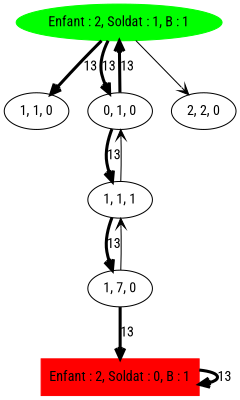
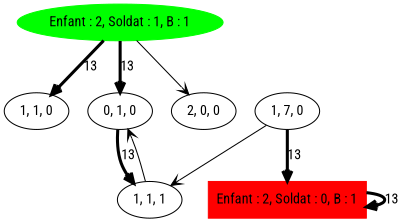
  digraph {
    fontname="Roboto Condensed"
    node [fontname="Roboto Condensed"]
    edge [arrowhead=open fontname="Roboto Condensed" penwidth=3]
    n1 [color=green label="Enfant : 2, Soldat : 1, B : 1" shape=ellipse style=filled]
    "1, 1, 0"
    "0, 1, 0"
-   "2, 0, 0" [label="2, 2, 0"]
+   "2, 0, 0"
    "1, 1, 1"
    n6 [color=red label="Enfant : 2, Soldat : 0, B : 1" shape=box style=filled]
    n7 [label="1, 7, 0"]
    n1 -> "1, 1, 0" [label=13]
    n1 -> "0, 1, 0" [label=13]
    n1 -> "2, 0, 0" [penwidth=""]
-   "0, 1, 0" -> n1 [label=13]
    "0, 1, 0" -> "1, 1, 1" [label=13]
    "1, 1, 1" -> "0, 1, 0" [penwidth=""]
-   "1, 1, 1" -> n7 [label=13]
    n6 -> n6 [label=13]
    n7 -> "1, 1, 1" [penwidth=""]
    n7 -> n6 [label=13]
  }
